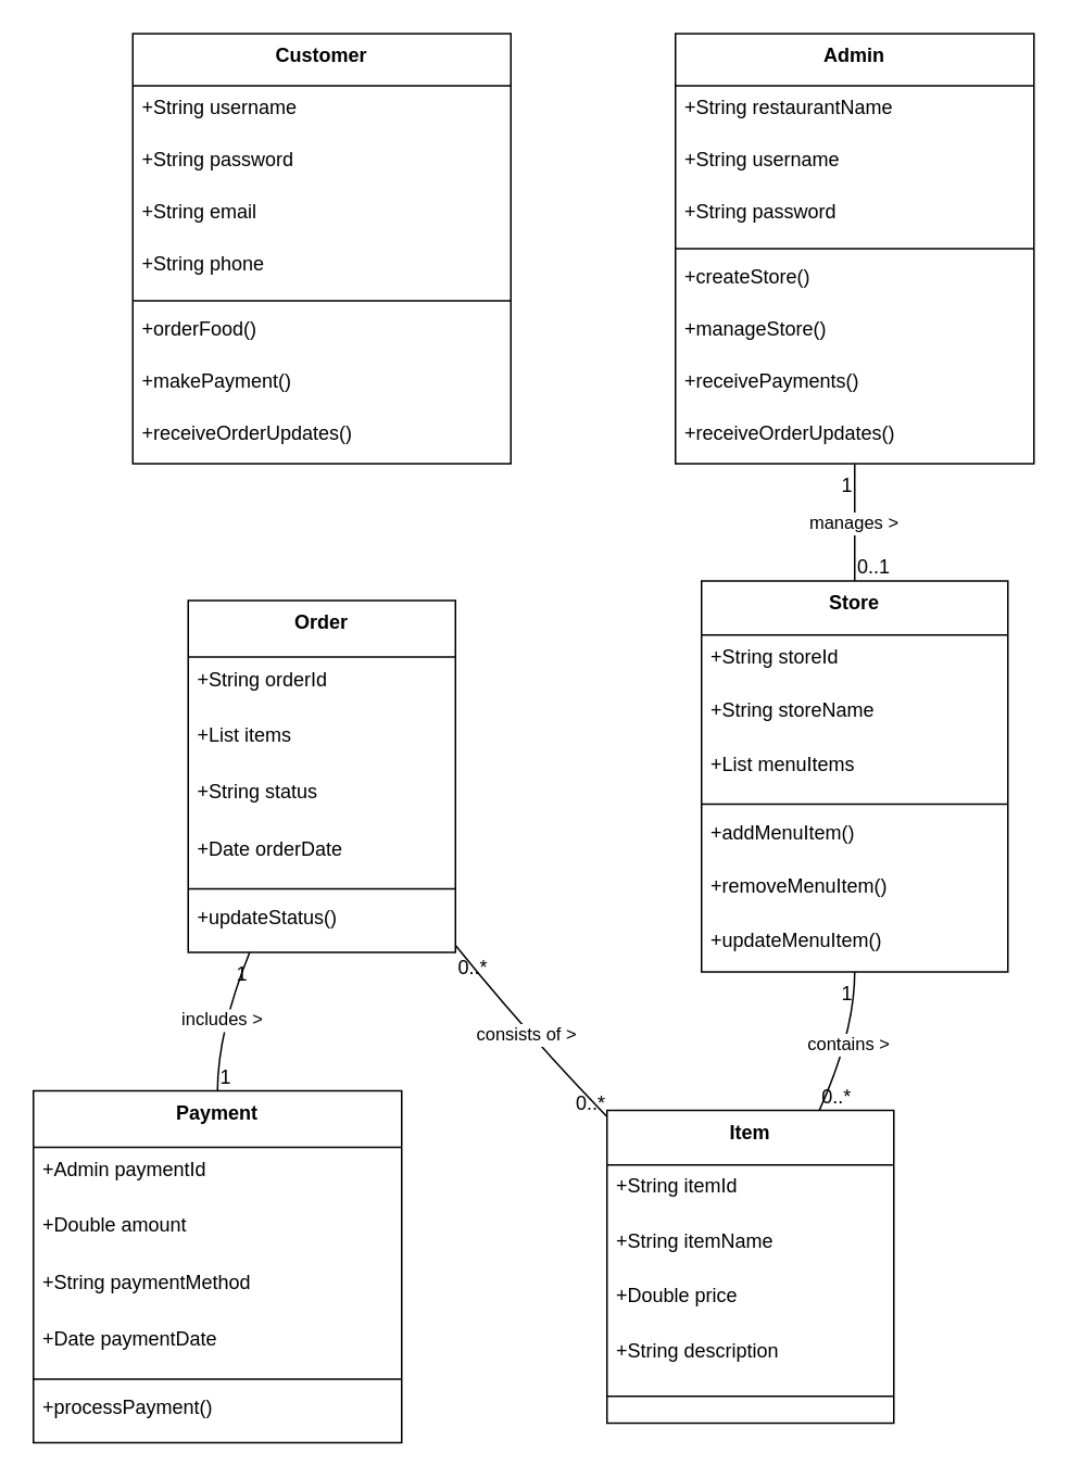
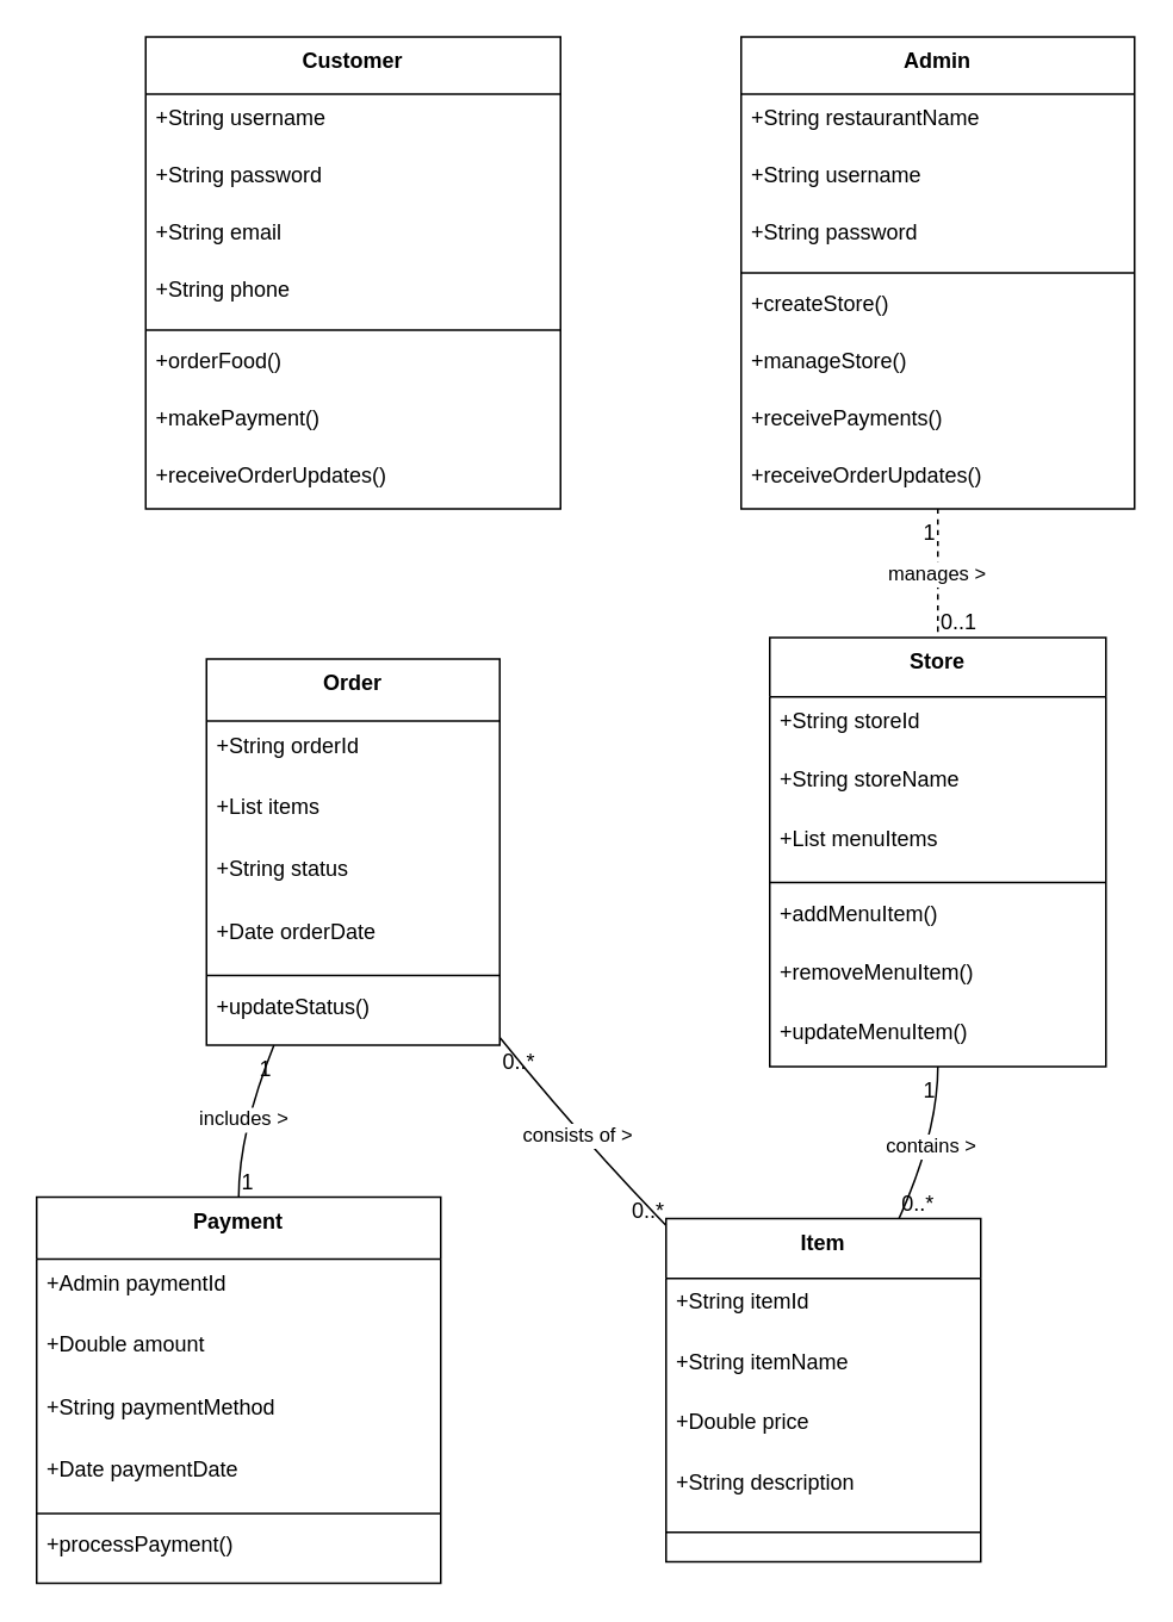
  <mxCell id="0" />
  <mxCell id="1" parent="0" />
  <mxCell id="2" value="Customer" style="swimlane;fontStyle=1;align=center;verticalAlign=top;childLayout=stackLayout;horizontal=1;startSize=32;horizontalStack=0;resizeParent=1;resizeParentMax=0;resizeLast=0;collapsible=0;marginBottom=0;" vertex="1" parent="1"><mxGeometry x="81" y="20" width="232" height="264" as="geometry" /></mxCell>
  <mxCell id="3" value="+String username" style="text;strokeColor=none;fillColor=none;align=left;verticalAlign=top;spacingLeft=4;spacingRight=4;overflow=hidden;rotatable=0;points=[[0,0.5],[1,0.5]];portConstraint=eastwest;" vertex="1" parent="2"><mxGeometry y="32" width="232" height="32" as="geometry" /></mxCell>
  <mxCell id="4" value="+String password" style="text;strokeColor=none;fillColor=none;align=left;verticalAlign=top;spacingLeft=4;spacingRight=4;overflow=hidden;rotatable=0;points=[[0,0.5],[1,0.5]];portConstraint=eastwest;" vertex="1" parent="2"><mxGeometry y="64" width="232" height="32" as="geometry" /></mxCell>
  <mxCell id="5" value="+String email" style="text;strokeColor=none;fillColor=none;align=left;verticalAlign=top;spacingLeft=4;spacingRight=4;overflow=hidden;rotatable=0;points=[[0,0.5],[1,0.5]];portConstraint=eastwest;" vertex="1" parent="2"><mxGeometry y="96" width="232" height="32" as="geometry" /></mxCell>
  <mxCell id="6" value="+String phone" style="text;strokeColor=none;fillColor=none;align=left;verticalAlign=top;spacingLeft=4;spacingRight=4;overflow=hidden;rotatable=0;points=[[0,0.5],[1,0.5]];portConstraint=eastwest;" vertex="1" parent="2"><mxGeometry y="128" width="232" height="32" as="geometry" /></mxCell>
  <mxCell id="7" style="line;strokeWidth=1;fillColor=none;align=left;verticalAlign=middle;spacingTop=-1;spacingLeft=3;spacingRight=3;rotatable=0;labelPosition=right;points=[];portConstraint=eastwest;strokeColor=inherit;" vertex="1" parent="2"><mxGeometry y="160" width="232" height="8" as="geometry" /></mxCell>
  <mxCell id="8" value="+orderFood()" style="text;strokeColor=none;fillColor=none;align=left;verticalAlign=top;spacingLeft=4;spacingRight=4;overflow=hidden;rotatable=0;points=[[0,0.5],[1,0.5]];portConstraint=eastwest;" vertex="1" parent="2"><mxGeometry y="168" width="232" height="32" as="geometry" /></mxCell>
  <mxCell id="9" value="+makePayment()" style="text;strokeColor=none;fillColor=none;align=left;verticalAlign=top;spacingLeft=4;spacingRight=4;overflow=hidden;rotatable=0;points=[[0,0.5],[1,0.5]];portConstraint=eastwest;" vertex="1" parent="2"><mxGeometry y="200" width="232" height="32" as="geometry" /></mxCell>
  <mxCell id="10" value="+receiveOrderUpdates()" style="text;strokeColor=none;fillColor=none;align=left;verticalAlign=top;spacingLeft=4;spacingRight=4;overflow=hidden;rotatable=0;points=[[0,0.5],[1,0.5]];portConstraint=eastwest;" vertex="1" parent="2"><mxGeometry y="232" width="232" height="32" as="geometry" /></mxCell>
  <mxCell id="11" value="Admin" style="swimlane;fontStyle=1;align=center;verticalAlign=top;childLayout=stackLayout;horizontal=1;startSize=32;horizontalStack=0;resizeParent=1;resizeParentMax=0;resizeLast=0;collapsible=0;marginBottom=0;" vertex="1" parent="1"><mxGeometry x="414" y="20" width="220" height="264" as="geometry" /></mxCell>
  <mxCell id="12" value="+String restaurantName" style="text;strokeColor=none;fillColor=none;align=left;verticalAlign=top;spacingLeft=4;spacingRight=4;overflow=hidden;rotatable=0;points=[[0,0.5],[1,0.5]];portConstraint=eastwest;" vertex="1" parent="11"><mxGeometry y="32" width="220" height="32" as="geometry" /></mxCell>
  <mxCell id="13" value="+String username" style="text;strokeColor=none;fillColor=none;align=left;verticalAlign=top;spacingLeft=4;spacingRight=4;overflow=hidden;rotatable=0;points=[[0,0.5],[1,0.5]];portConstraint=eastwest;" vertex="1" parent="11"><mxGeometry y="64" width="220" height="32" as="geometry" /></mxCell>
  <mxCell id="14" value="+String password" style="text;strokeColor=none;fillColor=none;align=left;verticalAlign=top;spacingLeft=4;spacingRight=4;overflow=hidden;rotatable=0;points=[[0,0.5],[1,0.5]];portConstraint=eastwest;" vertex="1" parent="11"><mxGeometry y="96" width="220" height="32" as="geometry" /></mxCell>
  <mxCell id="15" style="line;strokeWidth=1;fillColor=none;align=left;verticalAlign=middle;spacingTop=-1;spacingLeft=3;spacingRight=3;rotatable=0;labelPosition=right;points=[];portConstraint=eastwest;strokeColor=inherit;" vertex="1" parent="11"><mxGeometry y="128" width="220" height="8" as="geometry" /></mxCell>
  <mxCell id="16" value="+createStore()" style="text;strokeColor=none;fillColor=none;align=left;verticalAlign=top;spacingLeft=4;spacingRight=4;overflow=hidden;rotatable=0;points=[[0,0.5],[1,0.5]];portConstraint=eastwest;" vertex="1" parent="11"><mxGeometry y="136" width="220" height="32" as="geometry" /></mxCell>
  <mxCell id="17" value="+manageStore()" style="text;strokeColor=none;fillColor=none;align=left;verticalAlign=top;spacingLeft=4;spacingRight=4;overflow=hidden;rotatable=0;points=[[0,0.5],[1,0.5]];portConstraint=eastwest;" vertex="1" parent="11"><mxGeometry y="168" width="220" height="32" as="geometry" /></mxCell>
  <mxCell id="18" value="+receivePayments()" style="text;strokeColor=none;fillColor=none;align=left;verticalAlign=top;spacingLeft=4;spacingRight=4;overflow=hidden;rotatable=0;points=[[0,0.5],[1,0.5]];portConstraint=eastwest;" vertex="1" parent="11"><mxGeometry y="200" width="220" height="32" as="geometry" /></mxCell>
  <mxCell id="19" value="+receiveOrderUpdates()" style="text;strokeColor=none;fillColor=none;align=left;verticalAlign=top;spacingLeft=4;spacingRight=4;overflow=hidden;rotatable=0;points=[[0,0.5],[1,0.5]];portConstraint=eastwest;" vertex="1" parent="11"><mxGeometry y="232" width="220" height="32" as="geometry" /></mxCell>
  <mxCell id="20" value="Order" style="swimlane;fontStyle=1;align=center;verticalAlign=top;childLayout=stackLayout;horizontal=1;startSize=34.667;horizontalStack=0;resizeParent=1;resizeParentMax=0;resizeLast=0;collapsible=0;marginBottom=0;" vertex="1" parent="1"><mxGeometry x="115" y="368" width="164" height="216" as="geometry" /></mxCell>
  <mxCell id="21" value="+String orderId" style="text;strokeColor=none;fillColor=none;align=left;verticalAlign=top;spacingLeft=4;spacingRight=4;overflow=hidden;rotatable=0;points=[[0,0.5],[1,0.5]];portConstraint=eastwest;" vertex="1" parent="20"><mxGeometry y="35" width="164" height="35" as="geometry" /></mxCell>
  <mxCell id="22" value="+List items" style="text;strokeColor=none;fillColor=none;align=left;verticalAlign=top;spacingLeft=4;spacingRight=4;overflow=hidden;rotatable=0;points=[[0,0.5],[1,0.5]];portConstraint=eastwest;" vertex="1" parent="20"><mxGeometry y="69" width="164" height="35" as="geometry" /></mxCell>
  <mxCell id="23" value="+String status" style="text;strokeColor=none;fillColor=none;align=left;verticalAlign=top;spacingLeft=4;spacingRight=4;overflow=hidden;rotatable=0;points=[[0,0.5],[1,0.5]];portConstraint=eastwest;" vertex="1" parent="20"><mxGeometry y="104" width="164" height="35" as="geometry" /></mxCell>
  <mxCell id="24" value="+Date orderDate" style="text;strokeColor=none;fillColor=none;align=left;verticalAlign=top;spacingLeft=4;spacingRight=4;overflow=hidden;rotatable=0;points=[[0,0.5],[1,0.5]];portConstraint=eastwest;" vertex="1" parent="20"><mxGeometry y="139" width="164" height="35" as="geometry" /></mxCell>
  <mxCell id="25" style="line;strokeWidth=1;fillColor=none;align=left;verticalAlign=middle;spacingTop=-1;spacingLeft=3;spacingRight=3;rotatable=0;labelPosition=right;points=[];portConstraint=eastwest;strokeColor=inherit;" vertex="1" parent="20"><mxGeometry y="173" width="164" height="8" as="geometry" /></mxCell>
  <mxCell id="26" value="+updateStatus()" style="text;strokeColor=none;fillColor=none;align=left;verticalAlign=top;spacingLeft=4;spacingRight=4;overflow=hidden;rotatable=0;points=[[0,0.5],[1,0.5]];portConstraint=eastwest;" vertex="1" parent="20"><mxGeometry y="181" width="164" height="35" as="geometry" /></mxCell>
  <mxCell id="27" value="Store" style="swimlane;fontStyle=1;align=center;verticalAlign=top;childLayout=stackLayout;horizontal=1;startSize=33.143;horizontalStack=0;resizeParent=1;resizeParentMax=0;resizeLast=0;collapsible=0;marginBottom=0;" vertex="1" parent="1"><mxGeometry x="430" y="356" width="188" height="240" as="geometry" /></mxCell>
  <mxCell id="28" value="+String storeId" style="text;strokeColor=none;fillColor=none;align=left;verticalAlign=top;spacingLeft=4;spacingRight=4;overflow=hidden;rotatable=0;points=[[0,0.5],[1,0.5]];portConstraint=eastwest;" vertex="1" parent="27"><mxGeometry y="33" width="188" height="33" as="geometry" /></mxCell>
  <mxCell id="29" value="+String storeName" style="text;strokeColor=none;fillColor=none;align=left;verticalAlign=top;spacingLeft=4;spacingRight=4;overflow=hidden;rotatable=0;points=[[0,0.5],[1,0.5]];portConstraint=eastwest;" vertex="1" parent="27"><mxGeometry y="66" width="188" height="33" as="geometry" /></mxCell>
  <mxCell id="30" value="+List menuItems" style="text;strokeColor=none;fillColor=none;align=left;verticalAlign=top;spacingLeft=4;spacingRight=4;overflow=hidden;rotatable=0;points=[[0,0.5],[1,0.5]];portConstraint=eastwest;" vertex="1" parent="27"><mxGeometry y="99" width="188" height="33" as="geometry" /></mxCell>
  <mxCell id="31" style="line;strokeWidth=1;fillColor=none;align=left;verticalAlign=middle;spacingTop=-1;spacingLeft=3;spacingRight=3;rotatable=0;labelPosition=right;points=[];portConstraint=eastwest;strokeColor=inherit;" vertex="1" parent="27"><mxGeometry y="133" width="188" height="8" as="geometry" /></mxCell>
  <mxCell id="32" value="+addMenuItem()" style="text;strokeColor=none;fillColor=none;align=left;verticalAlign=top;spacingLeft=4;spacingRight=4;overflow=hidden;rotatable=0;points=[[0,0.5],[1,0.5]];portConstraint=eastwest;" vertex="1" parent="27"><mxGeometry y="141" width="188" height="33" as="geometry" /></mxCell>
  <mxCell id="33" value="+removeMenuItem()" style="text;strokeColor=none;fillColor=none;align=left;verticalAlign=top;spacingLeft=4;spacingRight=4;overflow=hidden;rotatable=0;points=[[0,0.5],[1,0.5]];portConstraint=eastwest;" vertex="1" parent="27"><mxGeometry y="174" width="188" height="33" as="geometry" /></mxCell>
  <mxCell id="34" value="+updateMenuItem()" style="text;strokeColor=none;fillColor=none;align=left;verticalAlign=top;spacingLeft=4;spacingRight=4;overflow=hidden;rotatable=0;points=[[0,0.5],[1,0.5]];portConstraint=eastwest;" vertex="1" parent="27"><mxGeometry y="207" width="188" height="33" as="geometry" /></mxCell>
  <mxCell id="35" value="Payment" style="swimlane;fontStyle=1;align=center;verticalAlign=top;childLayout=stackLayout;horizontal=1;startSize=34.667;horizontalStack=0;resizeParent=1;resizeParentMax=0;resizeLast=0;collapsible=0;marginBottom=0;" vertex="1" parent="1"><mxGeometry x="20" y="669" width="226" height="216" as="geometry" /></mxCell>
  <mxCell id="36" value="+Admin paymentId" style="text;strokeColor=none;fillColor=none;align=left;verticalAlign=top;spacingLeft=4;spacingRight=4;overflow=hidden;rotatable=0;points=[[0,0.5],[1,0.5]];portConstraint=eastwest;" vertex="1" parent="35"><mxGeometry y="35" width="226" height="35" as="geometry" /></mxCell>
  <mxCell id="37" value="+Double amount" style="text;strokeColor=none;fillColor=none;align=left;verticalAlign=top;spacingLeft=4;spacingRight=4;overflow=hidden;rotatable=0;points=[[0,0.5],[1,0.5]];portConstraint=eastwest;" vertex="1" parent="35"><mxGeometry y="69" width="226" height="35" as="geometry" /></mxCell>
  <mxCell id="38" value="+String paymentMethod" style="text;strokeColor=none;fillColor=none;align=left;verticalAlign=top;spacingLeft=4;spacingRight=4;overflow=hidden;rotatable=0;points=[[0,0.5],[1,0.5]];portConstraint=eastwest;" vertex="1" parent="35"><mxGeometry y="104" width="226" height="35" as="geometry" /></mxCell>
  <mxCell id="39" value="+Date paymentDate" style="text;strokeColor=none;fillColor=none;align=left;verticalAlign=top;spacingLeft=4;spacingRight=4;overflow=hidden;rotatable=0;points=[[0,0.5],[1,0.5]];portConstraint=eastwest;" vertex="1" parent="35"><mxGeometry y="139" width="226" height="35" as="geometry" /></mxCell>
  <mxCell id="40" style="line;strokeWidth=1;fillColor=none;align=left;verticalAlign=middle;spacingTop=-1;spacingLeft=3;spacingRight=3;rotatable=0;labelPosition=right;points=[];portConstraint=eastwest;strokeColor=inherit;" vertex="1" parent="35"><mxGeometry y="173" width="226" height="8" as="geometry" /></mxCell>
  <mxCell id="41" value="+processPayment()" style="text;strokeColor=none;fillColor=none;align=left;verticalAlign=top;spacingLeft=4;spacingRight=4;overflow=hidden;rotatable=0;points=[[0,0.5],[1,0.5]];portConstraint=eastwest;" vertex="1" parent="35"><mxGeometry y="181" width="226" height="35" as="geometry" /></mxCell>
  <mxCell id="42" value="Item" style="swimlane;fontStyle=1;align=center;verticalAlign=top;childLayout=stackLayout;horizontal=1;startSize=33.455;horizontalStack=0;resizeParent=1;resizeParentMax=0;resizeLast=0;collapsible=0;marginBottom=0;" vertex="1" parent="1"><mxGeometry x="372" y="681" width="176" height="192" as="geometry" /></mxCell>
  <mxCell id="43" value="+String itemId" style="text;strokeColor=none;fillColor=none;align=left;verticalAlign=top;spacingLeft=4;spacingRight=4;overflow=hidden;rotatable=0;points=[[0,0.5],[1,0.5]];portConstraint=eastwest;" vertex="1" parent="42"><mxGeometry y="33" width="176" height="33" as="geometry" /></mxCell>
  <mxCell id="44" value="+String itemName" style="text;strokeColor=none;fillColor=none;align=left;verticalAlign=top;spacingLeft=4;spacingRight=4;overflow=hidden;rotatable=0;points=[[0,0.5],[1,0.5]];portConstraint=eastwest;" vertex="1" parent="42"><mxGeometry y="67" width="176" height="33" as="geometry" /></mxCell>
  <mxCell id="45" value="+Double price" style="text;strokeColor=none;fillColor=none;align=left;verticalAlign=top;spacingLeft=4;spacingRight=4;overflow=hidden;rotatable=0;points=[[0,0.5],[1,0.5]];portConstraint=eastwest;" vertex="1" parent="42"><mxGeometry y="100" width="176" height="33" as="geometry" /></mxCell>
  <mxCell id="46" value="+String description" style="text;strokeColor=none;fillColor=none;align=left;verticalAlign=top;spacingLeft=4;spacingRight=4;overflow=hidden;rotatable=0;points=[[0,0.5],[1,0.5]];portConstraint=eastwest;" vertex="1" parent="42"><mxGeometry y="134" width="176" height="33" as="geometry" /></mxCell>
  <mxCell id="47" style="line;strokeWidth=1;fillColor=none;align=left;verticalAlign=middle;spacingTop=-1;spacingLeft=3;spacingRight=3;rotatable=0;labelPosition=right;points=[];portConstraint=eastwest;strokeColor=inherit;" vertex="1" parent="42"><mxGeometry y="167" width="176" height="17" as="geometry" /></mxCell>
- <mxCell id="48" value="manages &gt;" style="curved=1;startArrow=none;endArrow=none;exitX=0.5;exitY=1;entryX=0.5;entryY=0;" edge="1" parent="1" source="11" target="27"><mxGeometry relative="1" as="geometry"><Array as="points" /></mxGeometry></mxCell>
+ <mxCell id="48" value="manages &gt;" style="curved=1;startArrow=none;endArrow=none;exitX=0.5;exitY=1;entryX=0.5;entryY=0;dashed=1;" edge="1" parent="1" source="11" target="27"><mxGeometry relative="1" as="geometry"><Array as="points" /></mxGeometry></mxCell>
  <mxCell id="49" value="1" style="edgeLabel;resizable=0;labelBackgroundColor=none;fontSize=12;align=right;verticalAlign=top;" vertex="1" parent="48"><mxGeometry x="-1" relative="1" as="geometry" /></mxCell>
  <mxCell id="50" value="0..1" style="edgeLabel;resizable=0;labelBackgroundColor=none;fontSize=12;align=left;verticalAlign=bottom;" vertex="1" parent="48"><mxGeometry x="1" relative="1" as="geometry" /></mxCell>
  <mxCell id="51" value="contains &gt;" style="curved=1;startArrow=none;endArrow=none;exitX=0.5;exitY=1;entryX=0.74;entryY=0;" edge="1" parent="1" source="27" target="42"><mxGeometry relative="1" as="geometry"><Array as="points"><mxPoint x="524" y="633" /></Array></mxGeometry></mxCell>
  <mxCell id="52" value="1" style="edgeLabel;resizable=0;labelBackgroundColor=none;fontSize=12;align=right;verticalAlign=top;" vertex="1" parent="51"><mxGeometry x="-1" relative="1" as="geometry" /></mxCell>
  <mxCell id="53" value="0..*" style="edgeLabel;resizable=0;labelBackgroundColor=none;fontSize=12;align=left;verticalAlign=bottom;" vertex="1" parent="51"><mxGeometry x="1" relative="1" as="geometry" /></mxCell>
  <mxCell id="54" value="includes &gt;" style="curved=1;startArrow=none;endArrow=none;exitX=0.23;exitY=1;entryX=0.5;entryY=0;" edge="1" parent="1" source="20" target="35"><mxGeometry relative="1" as="geometry"><Array as="points"><mxPoint x="133" y="633" /></Array></mxGeometry></mxCell>
  <mxCell id="55" value="1" style="edgeLabel;resizable=0;labelBackgroundColor=none;fontSize=12;align=right;verticalAlign=top;" vertex="1" parent="54"><mxGeometry x="-1" relative="1" as="geometry" /></mxCell>
  <mxCell id="56" value="1" style="edgeLabel;resizable=0;labelBackgroundColor=none;fontSize=12;align=left;verticalAlign=bottom;" vertex="1" parent="54"><mxGeometry x="1" relative="1" as="geometry" /></mxCell>
  <mxCell id="57" value="consists of &gt;" style="curved=1;startArrow=none;endArrow=none;exitX=1;exitY=0.98;entryX=0;entryY=0.02;" edge="1" parent="1" source="20" target="42"><mxGeometry relative="1" as="geometry"><Array as="points"><mxPoint x="322" y="633" /></Array></mxGeometry></mxCell>
  <mxCell id="58" value="0..*" style="edgeLabel;resizable=0;labelBackgroundColor=none;fontSize=12;align=left;verticalAlign=top;" vertex="1" parent="57"><mxGeometry x="-1" relative="1" as="geometry" /></mxCell>
  <mxCell id="59" value="0..*" style="edgeLabel;resizable=0;labelBackgroundColor=none;fontSize=12;align=right;verticalAlign=bottom;" vertex="1" parent="57"><mxGeometry x="1" relative="1" as="geometry" /></mxCell>
